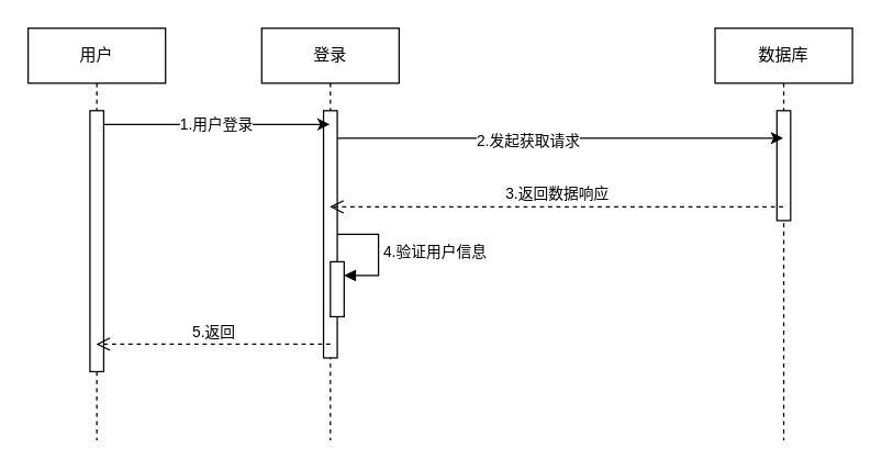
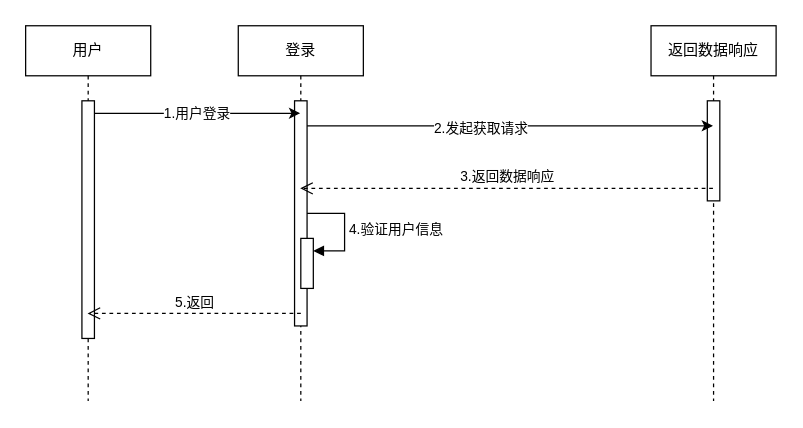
  <mxCell id="0" />
  <mxCell id="1" parent="0" />
  <mxCell id="2" value="用户" style="shape=umlLifeline;perimeter=lifelinePerimeter;whiteSpace=wrap;html=1;container=1;dropTarget=0;collapsible=0;recursiveResize=0;outlineConnect=0;portConstraint=eastwest;newEdgeStyle={&quot;edgeStyle&quot;:&quot;elbowEdgeStyle&quot;,&quot;elbow&quot;:&quot;vertical&quot;,&quot;curved&quot;:0,&quot;rounded&quot;:0};" vertex="1" parent="1"><mxGeometry x="20" y="20" width="100" height="300" as="geometry" /></mxCell>
  <mxCell id="3" value="" style="html=1;points=[];perimeter=orthogonalPerimeter;outlineConnect=0;targetShapes=umlLifeline;portConstraint=eastwest;newEdgeStyle={&quot;edgeStyle&quot;:&quot;elbowEdgeStyle&quot;,&quot;elbow&quot;:&quot;vertical&quot;,&quot;curved&quot;:0,&quot;rounded&quot;:0};" vertex="1" parent="2"><mxGeometry x="45" y="60" width="10" height="190" as="geometry" /></mxCell>
  <mxCell id="4" value="登录" style="shape=umlLifeline;perimeter=lifelinePerimeter;whiteSpace=wrap;html=1;container=1;dropTarget=0;collapsible=0;recursiveResize=0;outlineConnect=0;portConstraint=eastwest;newEdgeStyle={&quot;edgeStyle&quot;:&quot;elbowEdgeStyle&quot;,&quot;elbow&quot;:&quot;vertical&quot;,&quot;curved&quot;:0,&quot;rounded&quot;:0};" vertex="1" parent="1"><mxGeometry x="190" y="20" width="100" height="300" as="geometry" /></mxCell>
  <mxCell id="5" value="" style="html=1;points=[];perimeter=orthogonalPerimeter;outlineConnect=0;targetShapes=umlLifeline;portConstraint=eastwest;newEdgeStyle={&quot;edgeStyle&quot;:&quot;elbowEdgeStyle&quot;,&quot;elbow&quot;:&quot;vertical&quot;,&quot;curved&quot;:0,&quot;rounded&quot;:0};" vertex="1" parent="4"><mxGeometry x="45" y="60" width="10" height="180" as="geometry" /></mxCell>
  <mxCell id="6" value="" style="html=1;points=[];perimeter=orthogonalPerimeter;outlineConnect=0;targetShapes=umlLifeline;portConstraint=eastwest;newEdgeStyle={&quot;edgeStyle&quot;:&quot;elbowEdgeStyle&quot;,&quot;elbow&quot;:&quot;vertical&quot;,&quot;curved&quot;:0,&quot;rounded&quot;:0};" vertex="1" parent="4"><mxGeometry x="50" y="170" width="10" height="40" as="geometry" /></mxCell>
  <mxCell id="7" value="4.验证用户信息" style="html=1;align=left;spacingLeft=2;endArrow=block;rounded=0;edgeStyle=orthogonalEdgeStyle;curved=0;rounded=0;" edge="1" target="6" parent="4"><mxGeometry relative="1" as="geometry"><mxPoint x="55" y="150" as="sourcePoint" /><Array as="points"><mxPoint x="85" y="180" /></Array></mxGeometry></mxCell>
  <mxCell id="8" value="1.用户登录" style="edgeStyle=elbowEdgeStyle;rounded=0;orthogonalLoop=1;jettySize=auto;html=1;elbow=vertical;curved=0;" edge="1" parent="1" source="3" target="4"><mxGeometry relative="1" as="geometry"><Array as="points"><mxPoint x="140" y="90" /></Array></mxGeometry></mxCell>
- <mxCell id="9" value="数据库" style="shape=umlLifeline;perimeter=lifelinePerimeter;whiteSpace=wrap;html=1;container=1;dropTarget=0;collapsible=0;recursiveResize=0;outlineConnect=0;portConstraint=eastwest;newEdgeStyle={&quot;edgeStyle&quot;:&quot;elbowEdgeStyle&quot;,&quot;elbow&quot;:&quot;vertical&quot;,&quot;curved&quot;:0,&quot;rounded&quot;:0};" vertex="1" parent="1"><mxGeometry x="520" y="20" width="100" height="300" as="geometry" /></mxCell>
+ <mxCell id="9" value="返回数据响应" style="shape=umlLifeline;perimeter=lifelinePerimeter;whiteSpace=wrap;html=1;container=1;dropTarget=0;collapsible=0;recursiveResize=0;outlineConnect=0;portConstraint=eastwest;newEdgeStyle={&quot;edgeStyle&quot;:&quot;elbowEdgeStyle&quot;,&quot;elbow&quot;:&quot;vertical&quot;,&quot;curved&quot;:0,&quot;rounded&quot;:0};" vertex="1" parent="1"><mxGeometry x="520" y="20" width="100" height="300" as="geometry" /></mxCell>
  <mxCell id="10" value="" style="html=1;points=[];perimeter=orthogonalPerimeter;outlineConnect=0;targetShapes=umlLifeline;portConstraint=eastwest;newEdgeStyle={&quot;edgeStyle&quot;:&quot;elbowEdgeStyle&quot;,&quot;elbow&quot;:&quot;vertical&quot;,&quot;curved&quot;:0,&quot;rounded&quot;:0};" vertex="1" parent="9"><mxGeometry x="45" y="60" width="10" height="80" as="geometry" /></mxCell>
  <mxCell id="11" style="edgeStyle=elbowEdgeStyle;rounded=0;orthogonalLoop=1;jettySize=auto;html=1;elbow=vertical;curved=0;" edge="1" parent="1" source="5" target="9"><mxGeometry relative="1" as="geometry"><Array as="points"><mxPoint x="370" y="100" /><mxPoint x="390" y="90" /></Array></mxGeometry></mxCell>
  <mxCell id="12" value="2.发起获取请求" style="edgeLabel;html=1;align=center;verticalAlign=middle;resizable=0;points=[];" vertex="1" connectable="0" parent="11"><mxGeometry x="-0.149" y="-1" relative="1" as="geometry"><mxPoint as="offset" /></mxGeometry></mxCell>
  <mxCell id="13" value="3.返回数据响应" style="html=1;verticalAlign=bottom;endArrow=open;dashed=1;endSize=8;edgeStyle=elbowEdgeStyle;elbow=vertical;curved=0;rounded=0;" edge="1" parent="1" source="9" target="4"><mxGeometry relative="1" as="geometry"><mxPoint x="510" y="140" as="sourcePoint" /><mxPoint x="430" y="140" as="targetPoint" /><Array as="points"><mxPoint x="400" y="150" /></Array></mxGeometry></mxCell>
  <mxCell id="14" value="5.返回" style="html=1;verticalAlign=bottom;endArrow=open;dashed=1;endSize=8;edgeStyle=elbowEdgeStyle;elbow=vertical;curved=0;rounded=0;" edge="1" parent="1" target="2"><mxGeometry relative="1" as="geometry"><mxPoint x="240" y="250" as="sourcePoint" /><mxPoint x="160" y="250" as="targetPoint" /></mxGeometry></mxCell>
